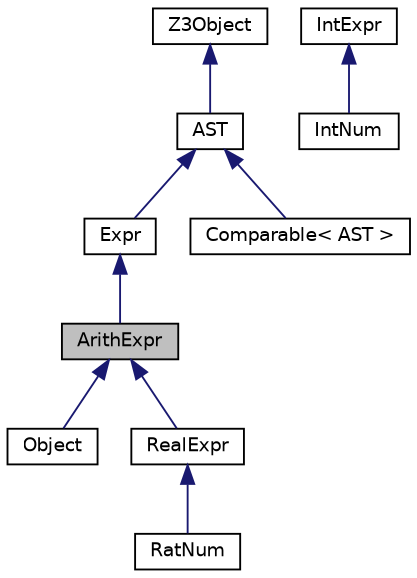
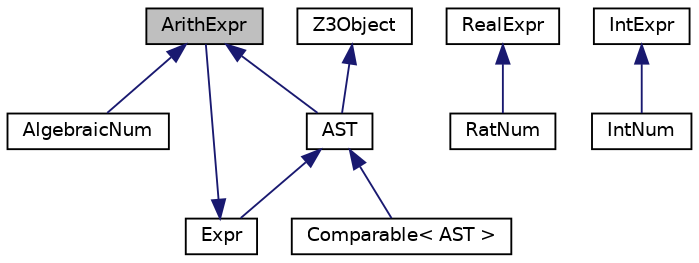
  digraph {
    node [color=black fillcolor=white fontname=Helvetica fontsize=10 shape=record style=filled]
    edge [color=midnightblue dir=back fontname=Helvetica fontsize=10 labelfontname=Helvetica labelfontsize=10 style=solid]
    n1 [fillcolor=grey75 fontcolor=black height=0.2 label=ArithExpr width=0.4]
-   n2 [height=0.2 label=Object width=0.4]
+   n2 [height=0.2 label=AlgebraicNum width=0.4]
    n3 [height=0.2 label=RealExpr width=0.4]
    n4 [height=0.2 label=IntExpr width=0.4]
    n5 [height=0.2 label=IntNum width=0.4]
    n6 [height=0.2 label=RatNum width=0.4]
    n7 [height=0.2 label=Expr width=0.4]
    n8 [height=0.2 label=AST width=0.4]
    n9 [height=0.2 label="Comparable\< AST \>" width=0.4]
    n10 [height=0.2 label=Z3Object width=0.4]
    n1 -> n2
-   n1 -> n3
+   n1 -> n8
    n3 -> n6
    n4 -> n5
    n7 -> n1
    n8 -> n7
    n8 -> n9
    n10 -> n8
  }
